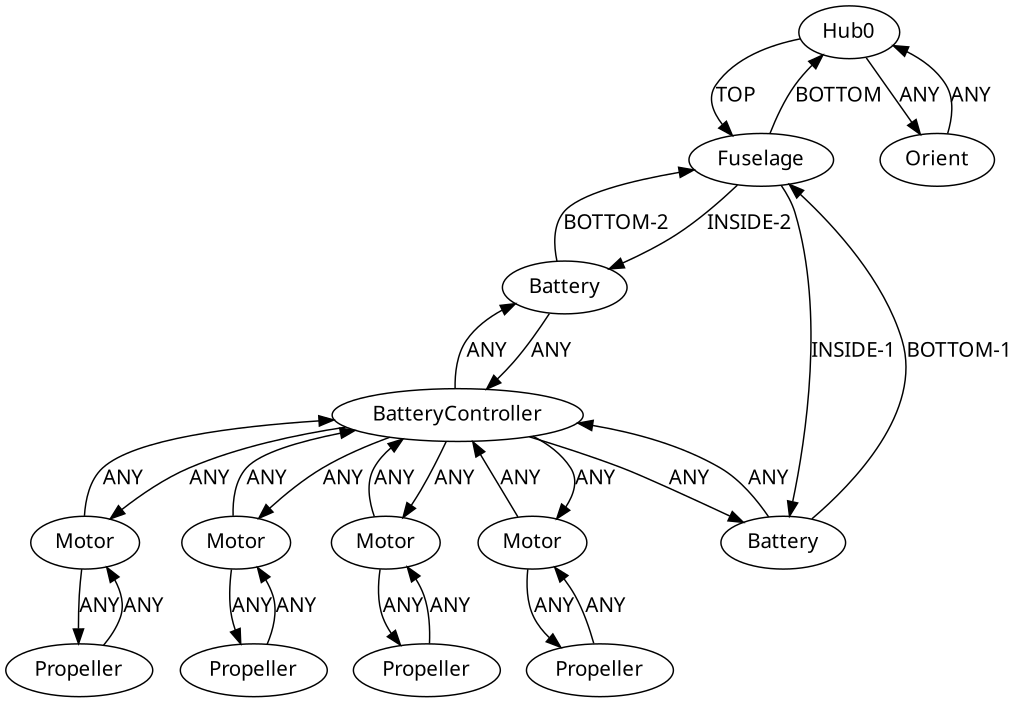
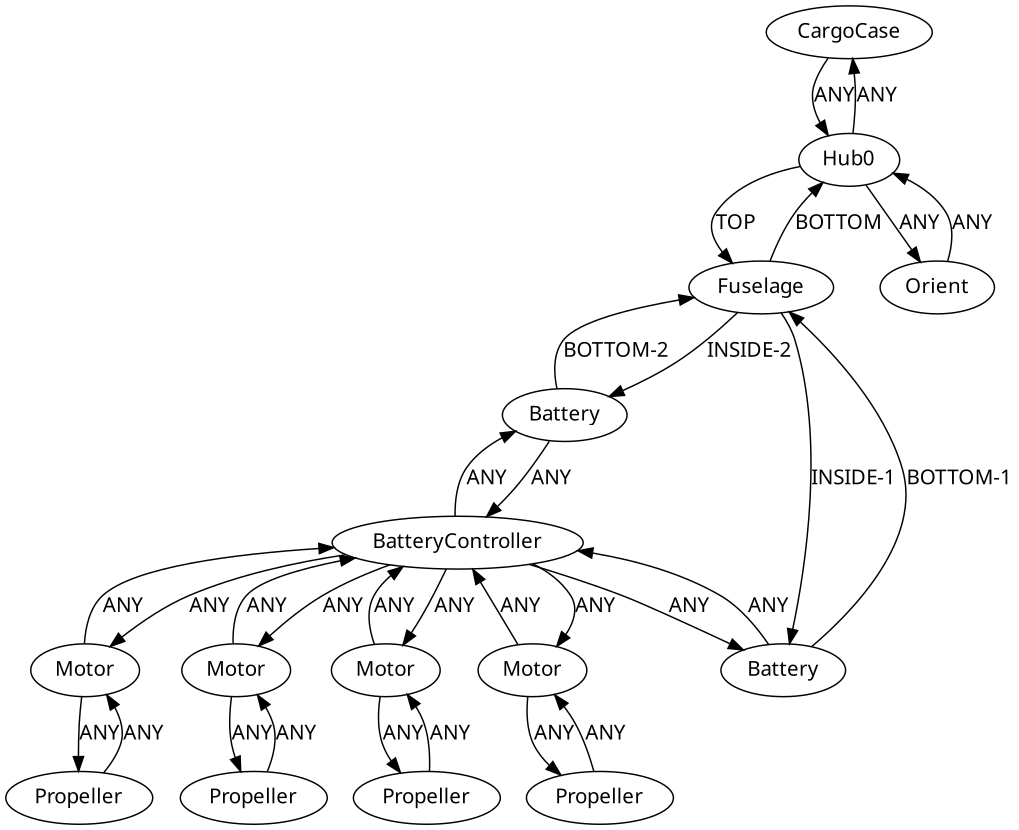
  digraph {
    fontname="Noto Sans"
    node [fontname="Noto Sans"]
    edge [fontname="Noto Sans"]
+   n1 [instance=CargoCase_instance_1 label=CargoCase]
    n2 [instance=Hub3_instance_4 label=Hub0]
    n3 [instance=Fuselage_instance_1 label=Fuselage]
    n4 [instance=Orient label=Orient]
    n5 [instance=Battery_instance_1 label=Battery]
    n6 [instance=Battery_instance_2 label=Battery]
    n7 [instance=BatteryController_instance_1 label=BatteryController]
    n8 [instance=Motor_instance_1 label=Motor]
    n9 [instance=Propeller_instance_1 label=Propeller]
    n10 [instance=Motor_instance_2 label=Motor]
    n11 [instance=Motor_instance_3 label=Motor]
    n12 [instance=Motor_instance_4 label=Motor]
    n13 [instance=Propeller_instance_2 label=Propeller]
    n14 [instance=Propeller_instance_3 label=Propeller]
    n15 [instance=Propeller_instance_4 label=Propeller]
+   n1 -> n2 [label=ANY]
+   n2 -> n1 [label=ANY]
    n2 -> n3 [label=TOP]
    n2 -> n4 [label=ANY]
    n3 -> n2 [label=BOTTOM]
    n3 -> n5 [label="INSIDE-1"]
    n3 -> n6 [label="INSIDE-2"]
    n4 -> n2 [label=ANY]
    n5 -> n3 [label="BOTTOM-1"]
    n5 -> n7 [label=ANY]
    n6 -> n3 [label="BOTTOM-2"]
    n6 -> n7 [label=ANY]
    n7 -> n5 [label=ANY]
    n7 -> n6 [label=ANY]
    n7 -> n8 [label=ANY]
    n7 -> n10 [label=ANY]
    n7 -> n11 [label=ANY]
    n7 -> n12 [label=ANY]
    n8 -> n7 [label=ANY]
    n8 -> n9 [label=ANY]
    n9 -> n8 [label=ANY]
    n10 -> n7 [label=ANY]
    n10 -> n13 [label=ANY]
    n11 -> n7 [label=ANY]
    n11 -> n14 [label=ANY]
    n12 -> n7 [label=ANY]
    n12 -> n15 [label=ANY]
    n13 -> n10 [label=ANY]
    n14 -> n11 [label=ANY]
    n15 -> n12 [label=ANY]
  }
